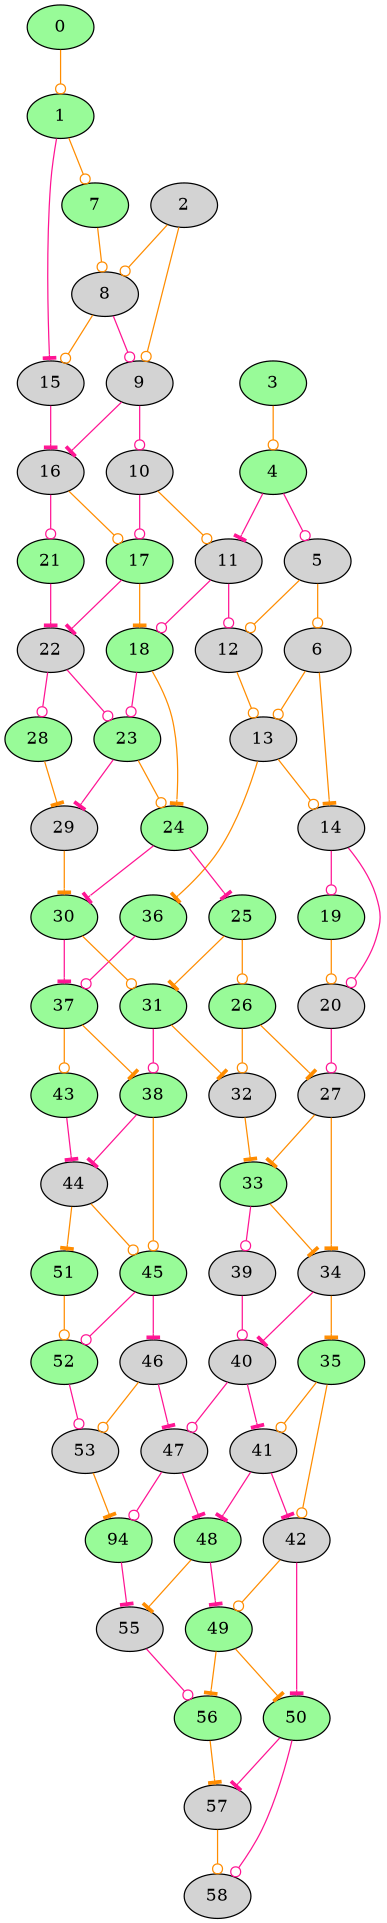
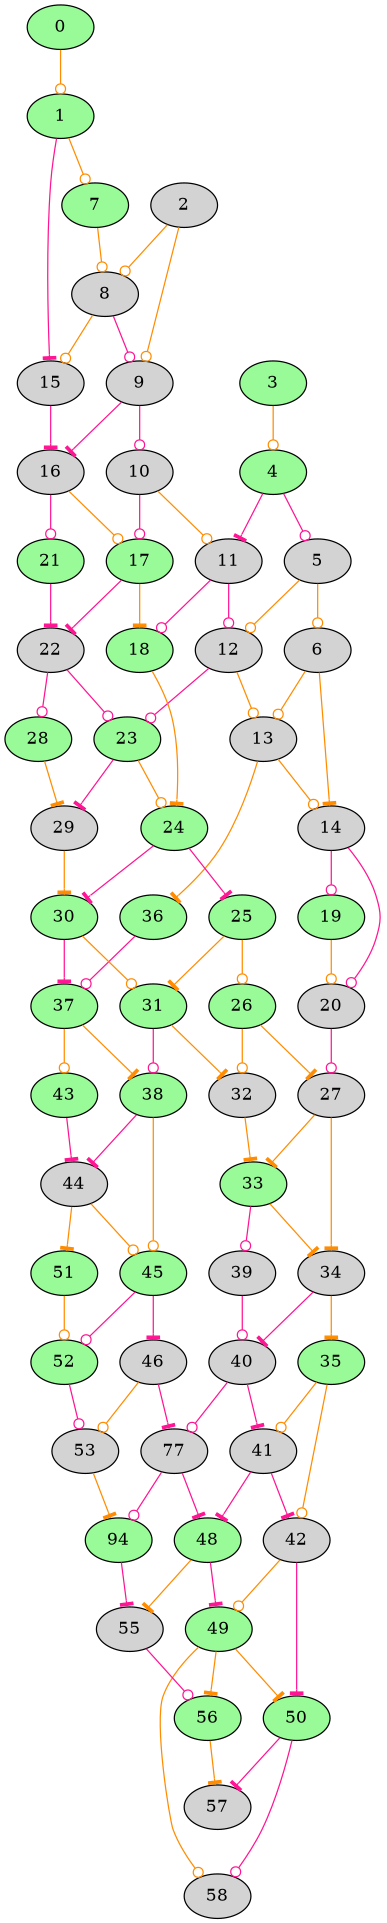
  digraph {
    node [fillcolor=palegreen style=filled]
    edge [arrowhead=odot color=darkorange]
    13 [fillcolor=lightgrey]
    36
    14 [fillcolor=lightgrey]
    37
    19
    20 [fillcolor=lightgrey]
    38
    43
    0
    1
    7
    15 [fillcolor=lightgrey]
    8 [fillcolor=lightgrey]
    2 [fillcolor=lightgrey]
    9 [fillcolor=lightgrey]
    16 [fillcolor=lightgrey]
    10 [fillcolor=lightgrey]
    17
    21
    11 [fillcolor=lightgrey]
    3
    4
    5 [fillcolor=lightgrey]
    12 [fillcolor=lightgrey]
    18
    6 [fillcolor=lightgrey]
    23
    24
    27 [fillcolor=lightgrey]
    22 [fillcolor=lightgrey]
    28
    29 [fillcolor=lightgrey]
    30
    25
    33
    34 [fillcolor=lightgrey]
    31
    26
    39 [fillcolor=lightgrey]
    40 [fillcolor=lightgrey]
    35
    32 [fillcolor=lightgrey]
    44 [fillcolor=lightgrey]
    45
    41 [fillcolor=lightgrey]
-   47 [fillcolor=lightgrey]
+   47 [fillcolor=lightgrey label=77]
    42 [fillcolor=lightgrey]
    51
    52
    46 [fillcolor=lightgrey]
    48
    n52 [label=94]
    49
    50
    55 [fillcolor=lightgrey]
    56
    57 [fillcolor=lightgrey]
    58 [fillcolor=lightgrey]
    53 [fillcolor=lightgrey]
    13 -> 36 [arrowhead=tee]
    13 -> 14
    36 -> 37 [color=deeppink]
    14 -> 19 [color=deeppink]
    14 -> 20 [color=deeppink]
    37 -> 38 [arrowhead=tee]
    37 -> 43
    19 -> 20
    20 -> 27 [color=deeppink]
    38 -> 44 [arrowhead=tee color=deeppink]
    38 -> 45
    43 -> 44 [arrowhead=tee color=deeppink]
    0 -> 1
    1 -> 7
    1 -> 15 [arrowhead=tee color=deeppink]
    7 -> 8
    15 -> 16 [arrowhead=tee color=deeppink]
    8 -> 15
    8 -> 9 [color=deeppink]
    2 -> 8
    2 -> 9
    9 -> 16 [arrowhead=tee color=deeppink]
    9 -> 10 [color=deeppink]
    16 -> 17
    16 -> 21 [color=deeppink]
    10 -> 17 [color=deeppink]
    10 -> 11
    17 -> 18 [arrowhead=tee]
    17 -> 22 [arrowhead=tee color=deeppink]
    21 -> 22 [arrowhead=tee color=deeppink]
    11 -> 12 [color=deeppink]
    11 -> 18 [color=deeppink]
    3 -> 4
    4 -> 11 [arrowhead=tee color=deeppink]
    4 -> 5 [color=deeppink]
    5 -> 12
    5 -> 6
    12 -> 13
-   18 -> 23 [color=deeppink]
+   12 -> 23 [color=deeppink]
    18 -> 24 [arrowhead=tee]
    6 -> 13
    6 -> 14 [arrowhead=tee]
    23 -> 24
    23 -> 29 [arrowhead=tee color=deeppink]
    24 -> 30 [arrowhead=tee color=deeppink]
    24 -> 25 [arrowhead=tee color=deeppink]
    27 -> 33 [arrowhead=tee]
    27 -> 34 [arrowhead=tee]
    22 -> 23 [color=deeppink]
    22 -> 28 [color=deeppink]
    28 -> 29 [arrowhead=tee]
    29 -> 30 [arrowhead=tee]
    30 -> 37 [arrowhead=tee color=deeppink]
    30 -> 31
    25 -> 31 [arrowhead=tee]
    25 -> 26
    33 -> 34 [arrowhead=tee]
    33 -> 39 [color=deeppink]
    34 -> 40 [arrowhead=tee color=deeppink]
    34 -> 35 [arrowhead=tee]
    31 -> 38 [color=deeppink]
    31 -> 32 [arrowhead=tee]
    26 -> 27 [arrowhead=tee]
    26 -> 32
    39 -> 40 [color=deeppink]
    40 -> 41 [arrowhead=tee color=deeppink]
    40 -> 47 [color=deeppink]
    35 -> 41
    35 -> 42
    32 -> 33 [arrowhead=tee]
    44 -> 45
    44 -> 51 [arrowhead=tee]
    45 -> 52 [color=deeppink]
    45 -> 46 [arrowhead=tee color=deeppink]
    41 -> 42 [arrowhead=tee color=deeppink]
    41 -> 48 [arrowhead=tee color=deeppink]
    47 -> 48 [arrowhead=tee color=deeppink]
    47 -> n52 [color=deeppink]
    42 -> 49
    42 -> 50 [arrowhead=tee color=deeppink]
    51 -> 52
    52 -> 53 [color=deeppink]
    46 -> 47 [arrowhead=tee color=deeppink]
    46 -> 53
    48 -> 49 [arrowhead=tee color=deeppink]
    48 -> 55 [arrowhead=tee]
    n52 -> 55 [arrowhead=tee color=deeppink]
    49 -> 50 [arrowhead=tee]
    49 -> 56 [arrowhead=tee]
    50 -> 57 [arrowhead=tee color=deeppink]
    50 -> 58 [color=deeppink]
    55 -> 56 [color=deeppink]
    56 -> 57 [arrowhead=tee]
-   57 -> 58
+   49 -> 58
    53 -> n52 [arrowhead=tee]
  }
